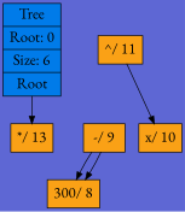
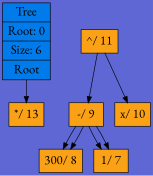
  digraph {
    bgcolor="#5e67d4"
    fontname="EB Garamond"
    rankdir=TB
    node [color="#000000" fillcolor="#faa116" fontname="EB Garamond" fontsize=20 shape=record style=filled]
    edge [fontname="EB Garamond" tailport=right]
    n1 [fillcolor="#007be9" label="{Tree|Root: 0|Size: 6|<root>Root}" rank=min]
    n2 [label="{*/ 13}"]
    n3 [label="{^/ 11}"]
    n4 [label="{-/ 9}"]
    n5 [label="{x/ 10}"]
    n6 [label="{300/ 8}"]
+   n7 [label="{1/ 7}"]
    n1 -> n2 [tailport=root]
+   n3 -> n4
    n3 -> n5 [tailport=left]
    n4 -> n6 [tailport=left]
    n4 -> n6 [tailport=left]
+   n4 -> n7
+   n4 -> n7
  }
